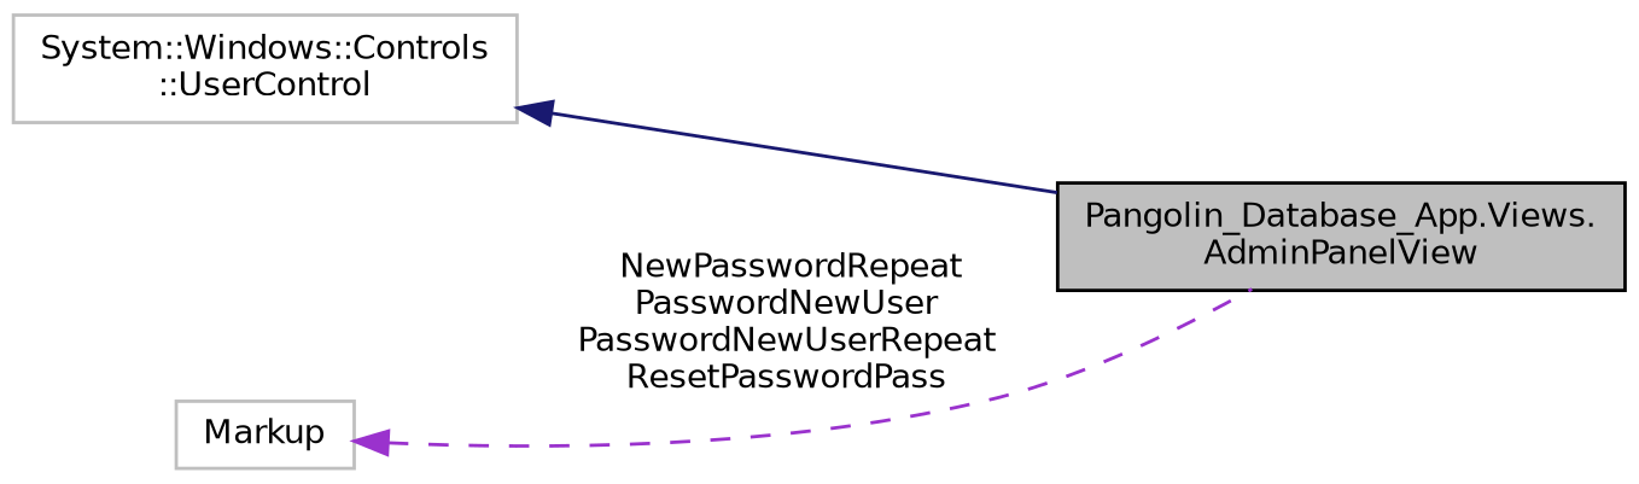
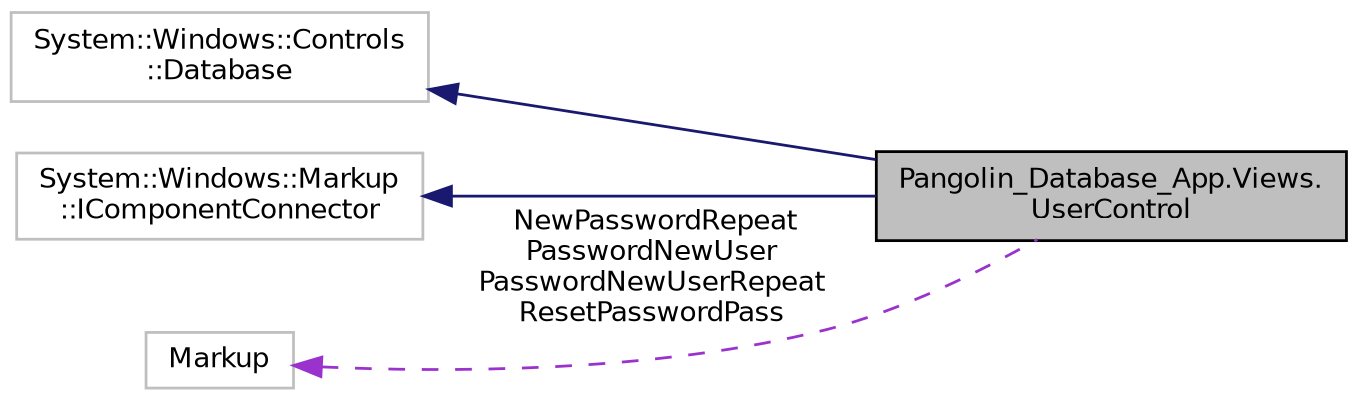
  digraph {
    rankdir=LR
    node [color=grey75 fillcolor=white fontname=Helvetica fontsize=10 shape=record style=filled]
    edge [color=midnightblue dir=back fontname=Helvetica fontsize=10 labelfontname=Helvetica labelfontsize=10 style=solid]
-   n1 [color=black fillcolor=grey75 fontcolor=black height=0.2 label="Pangolin_Database_App.Views.\lAdminPanelView" width=0.4]
-   n2 [height=0.2 label="System::Windows::Controls\l::UserControl" width=0.4]
+   n1 [color=black fillcolor=grey75 fontcolor=black height=0.2 label="Pangolin_Database_App.Views.\lUserControl" width=0.4]
+   n2 [height=0.2 label="System::Windows::Controls\l::Database" width=0.4]
+   n3 [height=0.2 label="System::Windows::Markup\l::IComponentConnector" width=0.4]
    n4 [height=0.2 label=Markup width=0.4]
    n2 -> n1
+   n3 -> n1
    n4 -> n1 [color=darkorchid3 label=" NewPasswordRepeat\nPasswordNewUser\nPasswordNewUserRepeat\nResetPasswordPass" style=dashed]
  }
